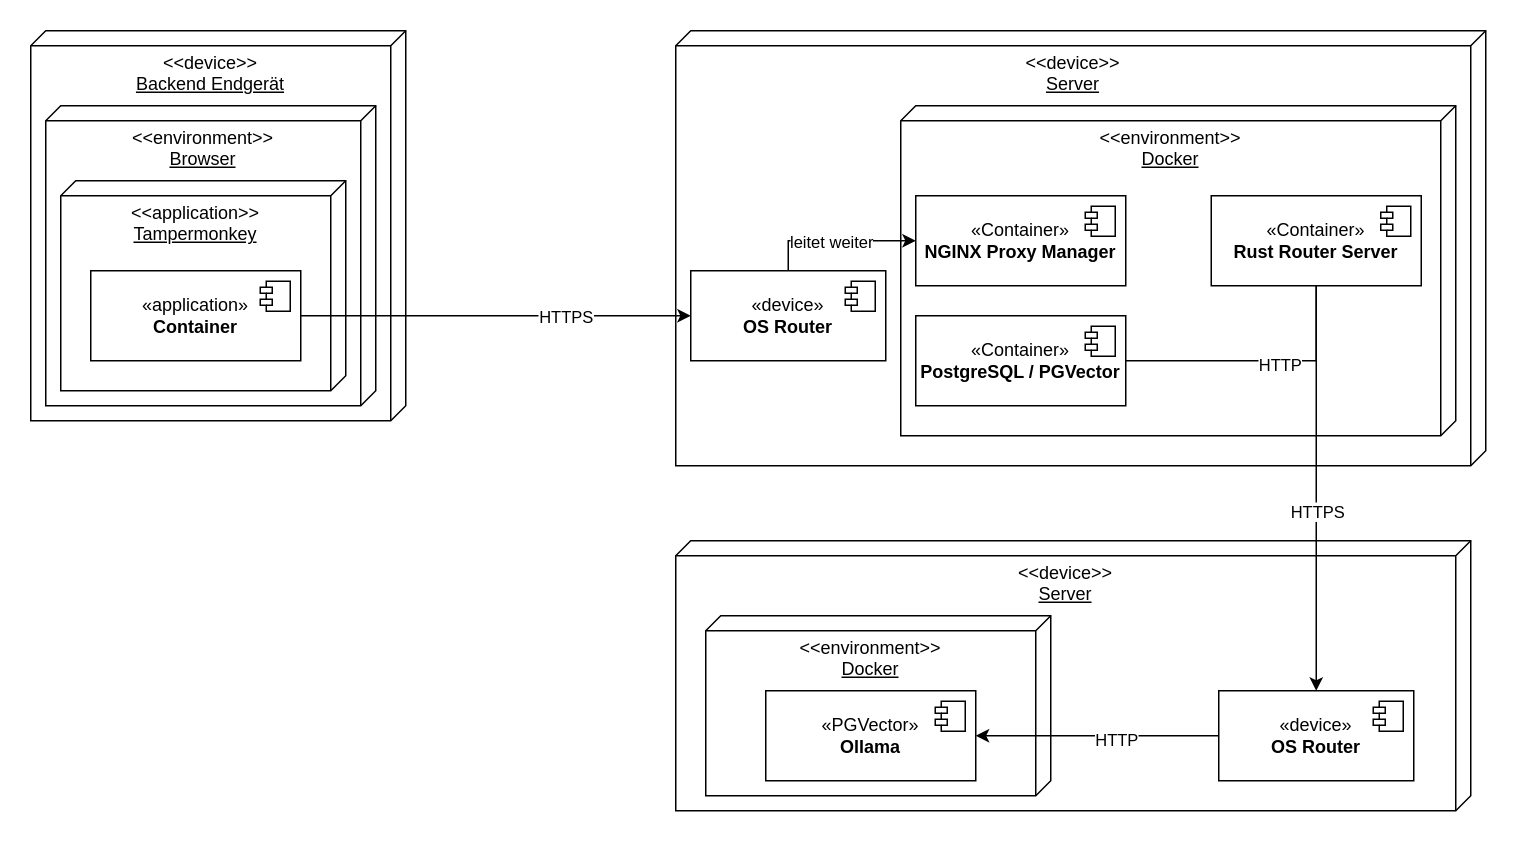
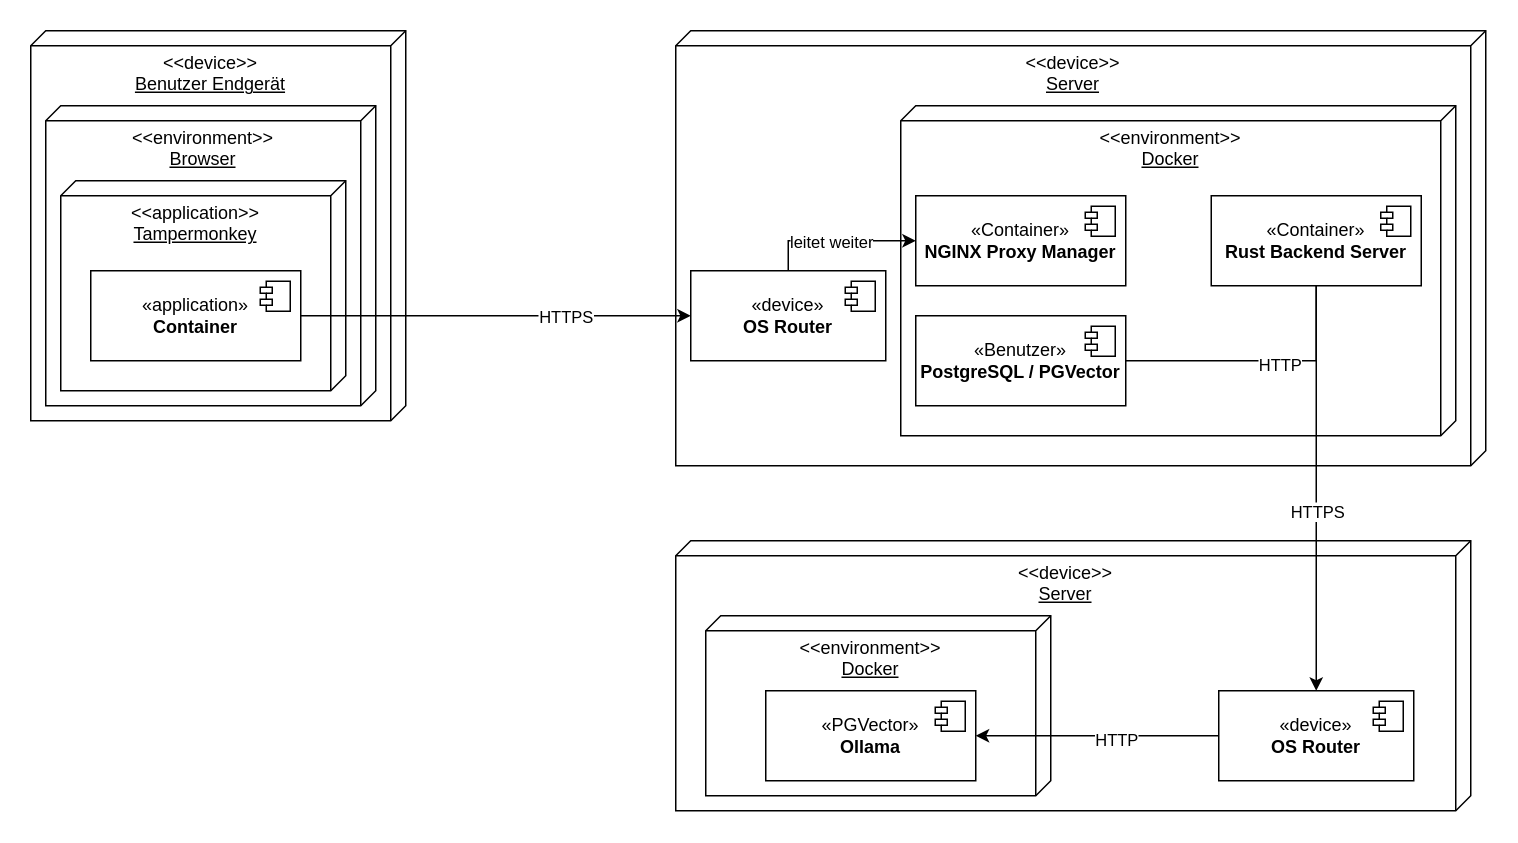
  <mxCell id="0" />
  <mxCell id="1" parent="0" />
- <mxCell id="2" value="&amp;lt;&amp;lt;device&amp;gt;&amp;gt;&lt;div&gt;&lt;u&gt;Backend Endgerät&lt;/u&gt;&lt;/div&gt;" style="verticalAlign=top;align=center;spacingTop=8;spacingLeft=2;spacingRight=12;shape=cube;size=10;direction=south;fontStyle=0;html=1;whiteSpace=wrap;" parent="1" vertex="1"><mxGeometry x="20" y="20" width="250" height="260" as="geometry" /></mxCell>
+ <mxCell id="2" value="&amp;lt;&amp;lt;device&amp;gt;&amp;gt;&lt;div&gt;&lt;u&gt;Benutzer Endgerät&lt;/u&gt;&lt;/div&gt;" style="verticalAlign=top;align=center;spacingTop=8;spacingLeft=2;spacingRight=12;shape=cube;size=10;direction=south;fontStyle=0;html=1;whiteSpace=wrap;" parent="1" vertex="1"><mxGeometry x="20" y="20" width="250" height="260" as="geometry" /></mxCell>
  <mxCell id="3" value="&amp;lt;&amp;lt;environment&amp;gt;&amp;gt;&lt;div&gt;&lt;u&gt;Browser&lt;/u&gt;&lt;/div&gt;" style="verticalAlign=top;align=center;spacingTop=8;spacingLeft=2;spacingRight=12;shape=cube;size=10;direction=south;fontStyle=0;html=1;whiteSpace=wrap;" parent="1" vertex="1"><mxGeometry x="30" y="70" width="220" height="200" as="geometry" /></mxCell>
  <mxCell id="4" value="&amp;lt;&amp;lt;application&amp;gt;&amp;gt;&lt;div&gt;&lt;u&gt;Tampermonkey&lt;/u&gt;&lt;/div&gt;" style="verticalAlign=top;align=center;spacingTop=8;spacingLeft=2;spacingRight=12;shape=cube;size=10;direction=south;fontStyle=0;html=1;whiteSpace=wrap;" parent="1" vertex="1"><mxGeometry x="40" y="120" width="190" height="140" as="geometry" /></mxCell>
  <mxCell id="5" value="«application»&lt;br&gt;&lt;b&gt;Container&lt;/b&gt;" style="html=1;dropTarget=0;whiteSpace=wrap;" parent="1" vertex="1"><mxGeometry x="60" y="180" width="140" height="60" as="geometry" /></mxCell>
  <mxCell id="6" value="" style="shape=module;jettyWidth=8;jettyHeight=4;" parent="5" vertex="1"><mxGeometry x="1" width="20" height="20" relative="1" as="geometry"><mxPoint x="-27" y="7" as="offset" /></mxGeometry></mxCell>
  <mxCell id="7" value="&amp;lt;&amp;lt;device&amp;gt;&amp;gt;&lt;div&gt;&lt;u&gt;Server&lt;/u&gt;&lt;/div&gt;" style="verticalAlign=top;align=center;spacingTop=8;spacingLeft=2;spacingRight=12;shape=cube;size=10;direction=south;fontStyle=0;html=1;whiteSpace=wrap;" parent="1" vertex="1"><mxGeometry x="450" y="20" width="540" height="290" as="geometry" /></mxCell>
  <mxCell id="8" value="&amp;lt;&amp;lt;environment&amp;gt;&amp;gt;&lt;div&gt;&lt;u&gt;Docker&lt;/u&gt;&lt;/div&gt;" style="verticalAlign=top;align=center;spacingTop=8;spacingLeft=2;spacingRight=12;shape=cube;size=10;direction=south;fontStyle=0;html=1;whiteSpace=wrap;" parent="1" vertex="1"><mxGeometry x="600" y="70" width="370" height="220" as="geometry" /></mxCell>
- <mxCell id="9" value="«Container»&lt;br&gt;&lt;b&gt;Rust Router Server&lt;/b&gt;" style="html=1;dropTarget=0;whiteSpace=wrap;" parent="1" vertex="1"><mxGeometry x="807" y="130" width="140" height="60" as="geometry" /></mxCell>
+ <mxCell id="9" value="«Container»&lt;br&gt;&lt;b&gt;Rust Backend Server&lt;/b&gt;" style="html=1;dropTarget=0;whiteSpace=wrap;" parent="1" vertex="1"><mxGeometry x="807" y="130" width="140" height="60" as="geometry" /></mxCell>
  <mxCell id="10" value="" style="shape=module;jettyWidth=8;jettyHeight=4;" parent="9" vertex="1"><mxGeometry x="1" width="20" height="20" relative="1" as="geometry"><mxPoint x="-27" y="7" as="offset" /></mxGeometry></mxCell>
  <mxCell id="11" value="«device»&lt;br&gt;&lt;b&gt;OS Router&lt;/b&gt;" style="html=1;dropTarget=0;whiteSpace=wrap;" parent="1" vertex="1"><mxGeometry x="460" y="180" width="130" height="60" as="geometry" /></mxCell>
  <mxCell id="12" value="" style="shape=module;jettyWidth=8;jettyHeight=4;" parent="11" vertex="1"><mxGeometry x="1" width="20" height="20" relative="1" as="geometry"><mxPoint x="-27" y="7" as="offset" /></mxGeometry></mxCell>
  <mxCell id="13" value="«Container»&lt;br&gt;&lt;b&gt;NGINX Proxy Manager&lt;/b&gt;" style="html=1;dropTarget=0;whiteSpace=wrap;" parent="1" vertex="1"><mxGeometry x="610" y="130" width="140" height="60" as="geometry" /></mxCell>
  <mxCell id="14" value="" style="shape=module;jettyWidth=8;jettyHeight=4;" parent="13" vertex="1"><mxGeometry x="1" width="20" height="20" relative="1" as="geometry"><mxPoint x="-27" y="7" as="offset" /></mxGeometry></mxCell>
  <mxCell id="15" value="" style="endArrow=classic;html=1;rounded=0;entryX=0;entryY=0.5;entryDx=0;entryDy=0;exitX=1;exitY=0.5;exitDx=0;exitDy=0;" parent="1" source="5" target="11" edge="1"><mxGeometry width="50" height="50" relative="1" as="geometry"><mxPoint x="555" y="150" as="sourcePoint" /><mxPoint x="555" y="220" as="targetPoint" /></mxGeometry></mxCell>
  <mxCell id="16" value="HTTPS" style="edgeLabel;html=1;align=center;verticalAlign=middle;resizable=0;points=[];" parent="15" vertex="1" connectable="0"><mxGeometry x="-0.15" y="1" relative="1" as="geometry"><mxPoint x="65" y="1" as="offset" /></mxGeometry></mxCell>
  <mxCell id="17" value="" style="endArrow=classic;html=1;rounded=0;entryX=0;entryY=0.5;entryDx=0;entryDy=0;exitX=0.5;exitY=0;exitDx=0;exitDy=0;" parent="1" source="11" target="13" edge="1"><mxGeometry width="50" height="50" relative="1" as="geometry"><mxPoint x="420" y="169.58" as="sourcePoint" /><mxPoint x="620" y="169.58" as="targetPoint" /><Array as="points"><mxPoint x="525" y="160" /></Array></mxGeometry></mxCell>
  <mxCell id="18" value="leitet weiter" style="edgeLabel;html=1;align=center;verticalAlign=middle;resizable=0;points=[];" parent="17" vertex="1" connectable="0"><mxGeometry x="-0.15" y="1" relative="1" as="geometry"><mxPoint x="3" y="1" as="offset" /></mxGeometry></mxCell>
  <mxCell id="19" value="&amp;lt;&amp;lt;device&amp;gt;&amp;gt;&lt;div&gt;&lt;u&gt;Server&lt;/u&gt;&lt;/div&gt;" style="verticalAlign=top;align=center;spacingTop=8;spacingLeft=2;spacingRight=12;shape=cube;size=10;direction=south;fontStyle=0;html=1;whiteSpace=wrap;" vertex="1" parent="1"><mxGeometry x="450" y="360" width="530" height="180" as="geometry" /></mxCell>
  <mxCell id="20" value="«device»&lt;br&gt;&lt;b&gt;OS Router&lt;/b&gt;" style="html=1;dropTarget=0;whiteSpace=wrap;" vertex="1" parent="1"><mxGeometry x="812" y="460" width="130" height="60" as="geometry" /></mxCell>
  <mxCell id="21" value="" style="shape=module;jettyWidth=8;jettyHeight=4;" vertex="1" parent="20"><mxGeometry x="1" width="20" height="20" relative="1" as="geometry"><mxPoint x="-27" y="7" as="offset" /></mxGeometry></mxCell>
  <mxCell id="22" value="&amp;lt;&amp;lt;environment&amp;gt;&amp;gt;&lt;div&gt;&lt;u&gt;Docker&lt;/u&gt;&lt;/div&gt;" style="verticalAlign=top;align=center;spacingTop=8;spacingLeft=2;spacingRight=12;shape=cube;size=10;direction=south;fontStyle=0;html=1;whiteSpace=wrap;" vertex="1" parent="1"><mxGeometry x="470" y="410" width="230" height="120" as="geometry" /></mxCell>
  <mxCell id="23" value="«PGVector»&lt;br&gt;&lt;b&gt;Ollama&lt;/b&gt;" style="html=1;dropTarget=0;whiteSpace=wrap;" parent="1" vertex="1"><mxGeometry x="510" y="460" width="140" height="60" as="geometry" /></mxCell>
  <mxCell id="24" value="" style="shape=module;jettyWidth=8;jettyHeight=4;" parent="23" vertex="1"><mxGeometry x="1" width="20" height="20" relative="1" as="geometry"><mxPoint x="-27" y="7" as="offset" /></mxGeometry></mxCell>
- <mxCell id="25" value="«Container»&lt;br&gt;&lt;b&gt;PostgreSQL / PGVector&lt;/b&gt;" style="html=1;dropTarget=0;whiteSpace=wrap;" vertex="1" parent="1"><mxGeometry x="610" y="210" width="140" height="60" as="geometry" /></mxCell>
+ <mxCell id="25" value="«Benutzer»&lt;br&gt;&lt;b&gt;PostgreSQL / PGVector&lt;/b&gt;" style="html=1;dropTarget=0;whiteSpace=wrap;" vertex="1" parent="1"><mxGeometry x="610" y="210" width="140" height="60" as="geometry" /></mxCell>
  <mxCell id="26" value="" style="shape=module;jettyWidth=8;jettyHeight=4;" vertex="1" parent="25"><mxGeometry x="1" width="20" height="20" relative="1" as="geometry"><mxPoint x="-27" y="7" as="offset" /></mxGeometry></mxCell>
  <mxCell id="27" value="" style="endArrow=none;html=1;rounded=0;entryX=1;entryY=0.5;entryDx=0;entryDy=0;exitX=0.5;exitY=1;exitDx=0;exitDy=0;" edge="1" parent="1" source="9" target="25"><mxGeometry width="50" height="50" relative="1" as="geometry"><mxPoint x="860" y="249.57" as="sourcePoint" /><mxPoint x="930" y="249.57" as="targetPoint" /><Array as="points"><mxPoint x="877" y="240" /></Array></mxGeometry></mxCell>
  <mxCell id="28" value="HTTP" style="edgeLabel;html=1;align=center;verticalAlign=middle;resizable=0;points=[];" vertex="1" connectable="0" parent="27"><mxGeometry x="-0.15" y="1" relative="1" as="geometry"><mxPoint y="1" as="offset" /></mxGeometry></mxCell>
  <mxCell id="29" value="" style="endArrow=classic;html=1;rounded=0;entryX=1;entryY=0.5;entryDx=0;entryDy=0;exitX=0;exitY=0.5;exitDx=0;exitDy=0;" edge="1" parent="1" source="20" target="23"><mxGeometry width="50" height="50" relative="1" as="geometry"><mxPoint x="770" y="400" as="sourcePoint" /><mxPoint x="827" y="400" as="targetPoint" /></mxGeometry></mxCell>
  <mxCell id="30" value="HTTP" style="edgeLabel;html=1;align=center;verticalAlign=middle;resizable=0;points=[];" vertex="1" connectable="0" parent="29"><mxGeometry x="-0.15" y="1" relative="1" as="geometry"><mxPoint y="1" as="offset" /></mxGeometry></mxCell>
  <mxCell id="31" value="" style="endArrow=classic;html=1;rounded=0;entryX=0.5;entryY=0;entryDx=0;entryDy=0;exitX=0.5;exitY=1;exitDx=0;exitDy=0;" edge="1" parent="1" source="9" target="20"><mxGeometry width="50" height="50" relative="1" as="geometry"><mxPoint x="960" y="380" as="sourcePoint" /><mxPoint x="790" y="380" as="targetPoint" /></mxGeometry></mxCell>
  <mxCell id="32" value="HTTPS" style="edgeLabel;html=1;align=center;verticalAlign=middle;resizable=0;points=[];" vertex="1" connectable="0" parent="31"><mxGeometry x="-0.15" y="1" relative="1" as="geometry"><mxPoint x="-1" y="35" as="offset" /></mxGeometry></mxCell>
